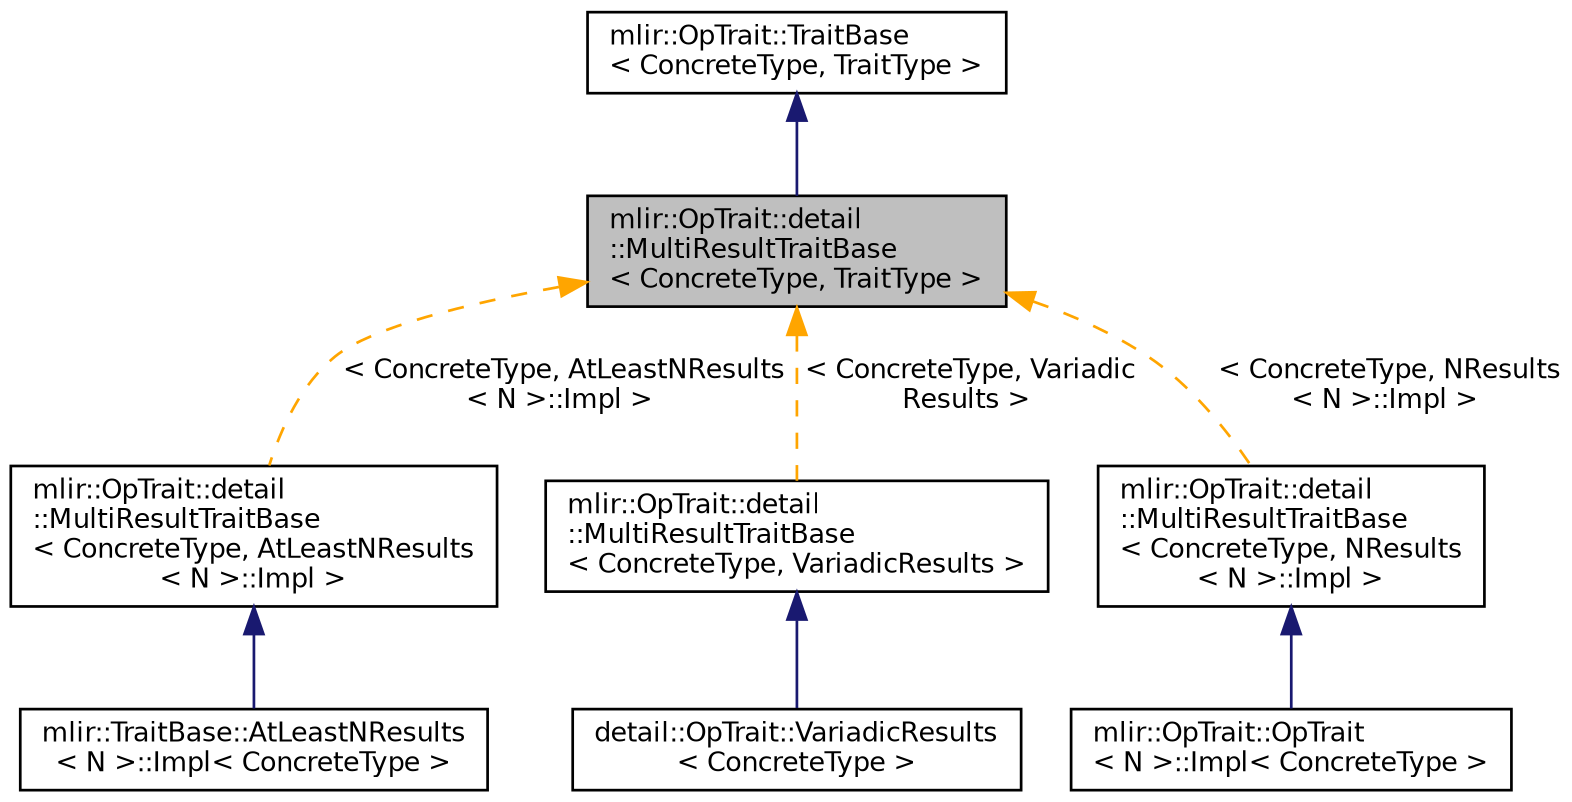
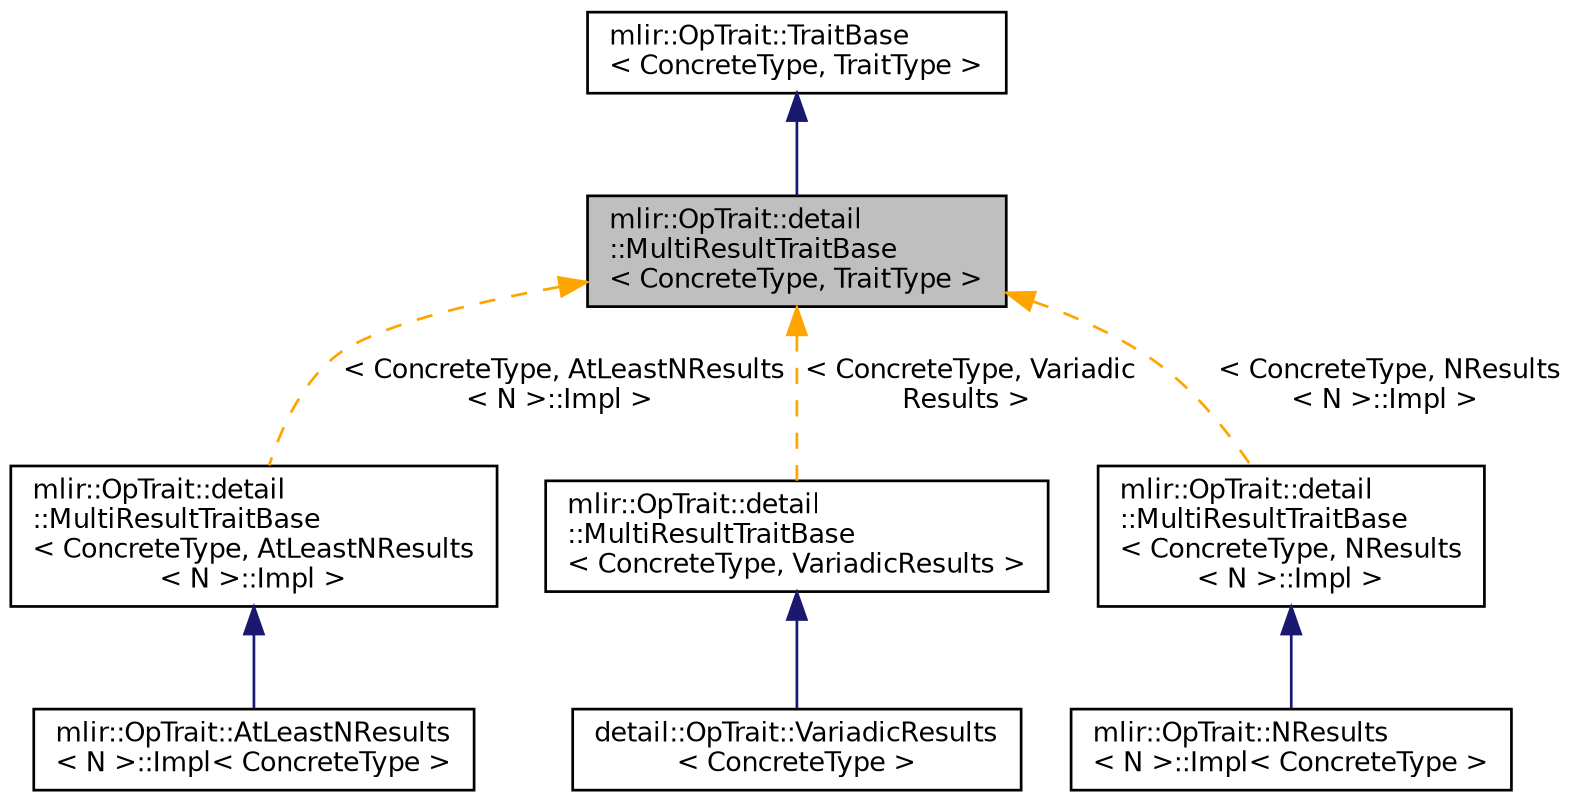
  digraph {
    rankdir=TB
    node [color=black fontname=Helvetica fontsize=10 shape=record]
    edge [color=midnightblue dir=back fontname=Helvetica fontsize=10 labelfontname=Helvetica labelfontsize=10 style=solid]
    n1 [fillcolor=grey75 fontcolor=black height=0.2 label="mlir::OpTrait::detail\l::MultiResultTraitBase\l\< ConcreteType, TraitType \>" style=filled width=0.4]
    n2 [height=0.2 label="mlir::OpTrait::detail\l::MultiResultTraitBase\l\< ConcreteType, AtLeastNResults\l\< N \>::Impl \>" width=0.4]
    n3 [height=0.2 label="mlir::OpTrait::detail\l::MultiResultTraitBase\l\< ConcreteType, VariadicResults \>" width=0.4]
    n4 [height=0.2 label="mlir::OpTrait::detail\l::MultiResultTraitBase\l\< ConcreteType, NResults\l\< N \>::Impl \>" width=0.4]
-   n5 [height=0.2 label="mlir::TraitBase::AtLeastNResults\l\< N \>::Impl\< ConcreteType \>" width=0.4]
+   n5 [height=0.2 label="mlir::OpTrait::AtLeastNResults\l\< N \>::Impl\< ConcreteType \>" width=0.4]
    n6 [height=0.2 label="detail::OpTrait::VariadicResults\l\< ConcreteType \>" width=0.4]
-   n7 [height=0.2 label="mlir::OpTrait::OpTrait\l\< N \>::Impl\< ConcreteType \>" width=0.4]
+   n7 [height=0.2 label="mlir::OpTrait::NResults\l\< N \>::Impl\< ConcreteType \>" width=0.4]
    n8 [height=0.2 label="mlir::OpTrait::TraitBase\l\< ConcreteType, TraitType \>" width=0.4]
    n1 -> n2 [color=orange label=" \< ConcreteType, AtLeastNResults\l\< N \>::Impl \>" style=dashed]
    n1 -> n3 [color=orange label=" \< ConcreteType, Variadic\lResults \>" style=dashed]
    n1 -> n4 [color=orange label=" \< ConcreteType, NResults\l\< N \>::Impl \>" style=dashed]
    n2 -> n5
    n3 -> n6
    n4 -> n7
    n8 -> n1
  }
